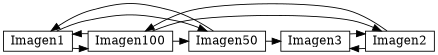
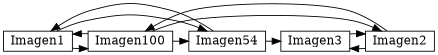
  digraph {
    node [group=1 shape=box]
    n1 [height=.1 label=Imagen1]
    n2 [height=.1 label=Imagen100]
    n3 [height=.1 label=Imagen2]
    n4 [height=.1 label=Imagen3]
-   n5 [height=.1 label=Imagen50]
+   n5 [height=.1 label=Imagen54]
    subgraph sub_1 {
      rank=same
      n1
      n2
      n3
      n4
      n5
    }
    n1 -> n2
    n1 -> n5
    n2 -> n1
    n2 -> n3
    n2 -> n5
    n3 -> n2
    n3 -> n4
    n4 -> n3
    n5 -> n1
    n5 -> n4
  }
